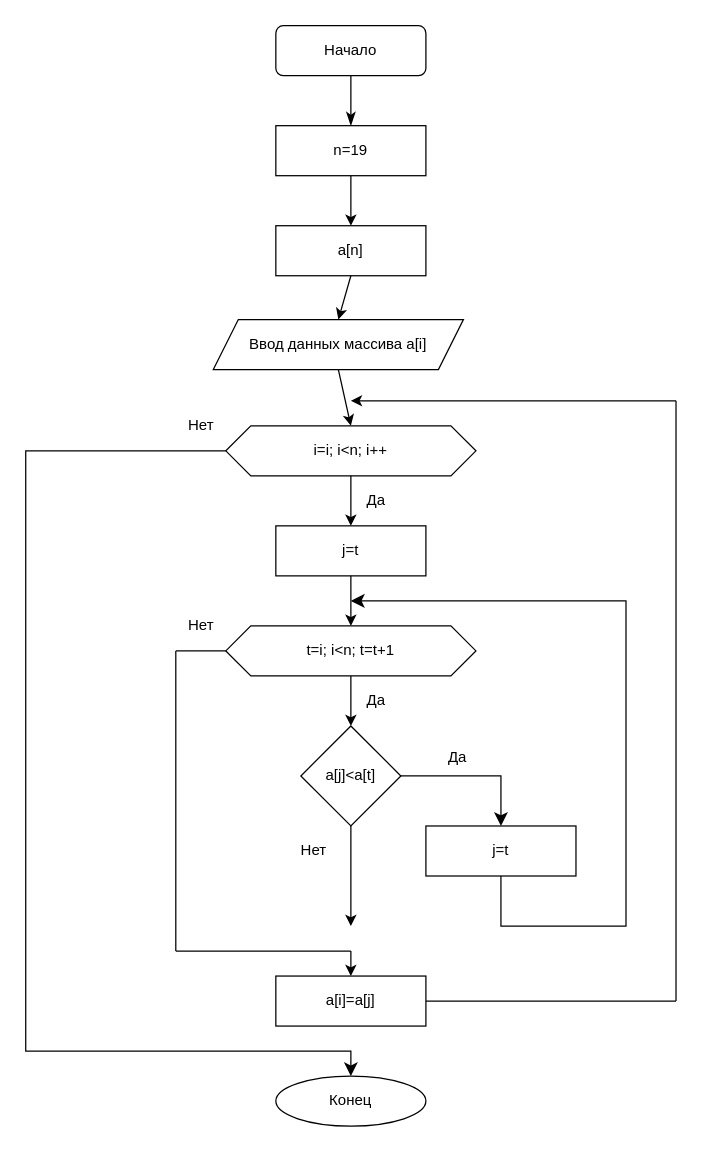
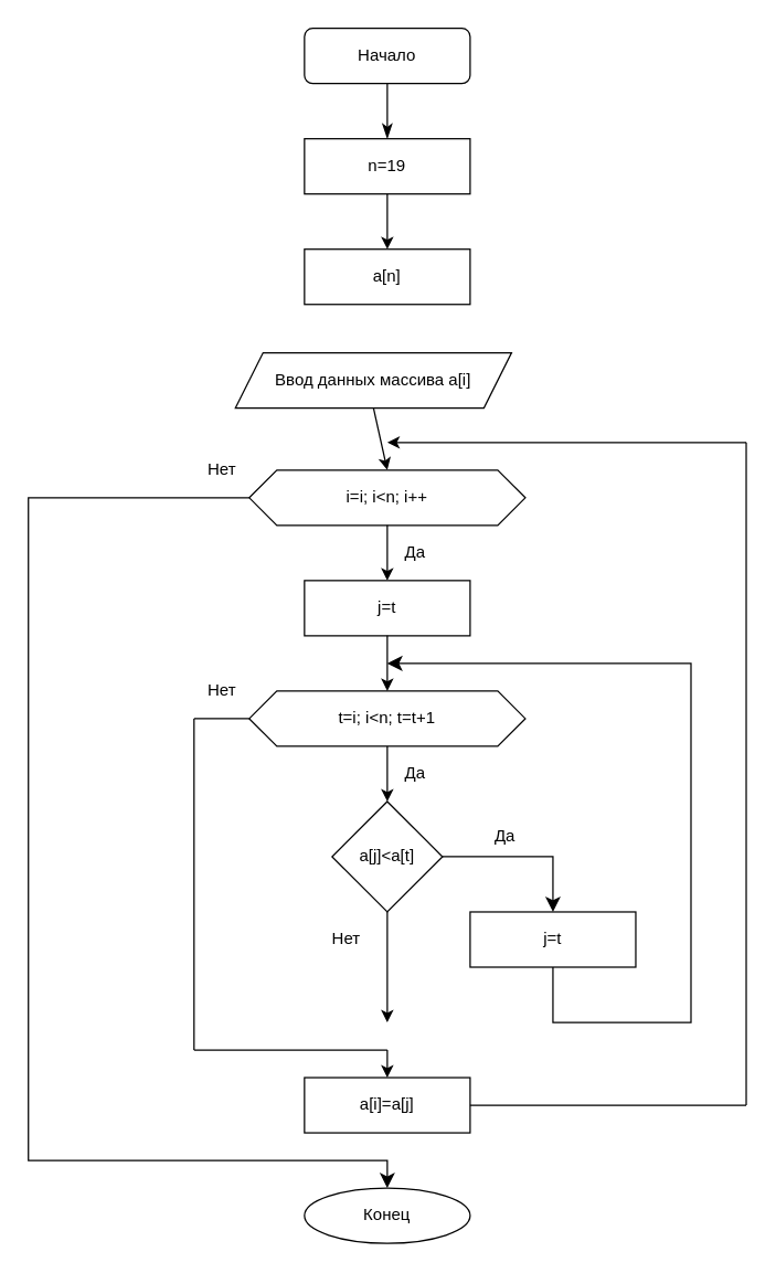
  <mxCell id="0" />
  <mxCell id="1" parent="0" />
  <mxCell id="2" value="" style="rounded=0;html=1;jettySize=auto;orthogonalLoop=1;fontSize=11;endArrow=classicThin;endFill=1;endSize=8;strokeWidth=1;shadow=0;labelBackgroundColor=none;" parent="1" source="3" edge="1"><mxGeometry relative="1" as="geometry"><mxPoint x="280" y="100" as="targetPoint" /></mxGeometry></mxCell>
  <mxCell id="3" value="Начало" style="rounded=1;whiteSpace=wrap;html=1;fontSize=12;glass=0;strokeWidth=1;shadow=0;" parent="1" vertex="1"><mxGeometry x="220" y="20" width="120" height="40" as="geometry" /></mxCell>
  <mxCell id="4" value="n=19" style="rounded=0;whiteSpace=wrap;html=1;" vertex="1" parent="1"><mxGeometry x="220" y="100" width="120" height="40" as="geometry" /></mxCell>
  <mxCell id="5" value="" style="endArrow=classic;html=1;rounded=0;exitX=0.5;exitY=1;exitDx=0;exitDy=0;" edge="1" parent="1" source="4"><mxGeometry width="50" height="50" relative="1" as="geometry"><mxPoint x="450" y="370" as="sourcePoint" /><mxPoint x="280" y="180" as="targetPoint" /></mxGeometry></mxCell>
  <mxCell id="6" value="a[n]" style="rounded=0;whiteSpace=wrap;html=1;" vertex="1" parent="1"><mxGeometry x="220" y="180" width="120" height="40" as="geometry" /></mxCell>
  <mxCell id="7" value="Ввод данных массива a[i]" style="shape=parallelogram;perimeter=parallelogramPerimeter;whiteSpace=wrap;html=1;fixedSize=1;" vertex="1" parent="1"><mxGeometry x="170" y="255" width="200" height="40" as="geometry" /></mxCell>
- <mxCell id="8" value="" style="endArrow=classic;html=1;rounded=0;exitX=0.5;exitY=1;exitDx=0;exitDy=0;entryX=0.5;entryY=0;entryDx=0;entryDy=0;" edge="1" parent="1" source="6" target="7"><mxGeometry width="50" height="50" relative="1" as="geometry"><mxPoint x="450" y="370" as="sourcePoint" /><mxPoint x="500" y="320" as="targetPoint" /></mxGeometry></mxCell>
  <mxCell id="9" value="" style="endArrow=classic;html=1;rounded=0;exitX=0.5;exitY=1;exitDx=0;exitDy=0;" edge="1" parent="1" source="7"><mxGeometry width="50" height="50" relative="1" as="geometry"><mxPoint x="450" y="370" as="sourcePoint" /><mxPoint x="280" y="340" as="targetPoint" /></mxGeometry></mxCell>
  <mxCell id="10" value="i=i; i&amp;lt;n; i++" style="shape=hexagon;perimeter=hexagonPerimeter2;whiteSpace=wrap;html=1;fixedSize=1;" vertex="1" parent="1"><mxGeometry x="180" y="340" width="200" height="40" as="geometry" /></mxCell>
  <mxCell id="11" value="" style="endArrow=classic;html=1;rounded=0;exitX=0.5;exitY=1;exitDx=0;exitDy=0;" edge="1" parent="1" source="10" target="12"><mxGeometry width="50" height="50" relative="1" as="geometry"><mxPoint x="280" y="390" as="sourcePoint" /><mxPoint x="280" y="420" as="targetPoint" /></mxGeometry></mxCell>
  <mxCell id="12" value="j=t" style="rounded=0;whiteSpace=wrap;html=1;" vertex="1" parent="1"><mxGeometry x="220" y="420" width="120" height="40" as="geometry" /></mxCell>
  <mxCell id="13" value="" style="endArrow=classic;html=1;rounded=0;exitX=0.5;exitY=1;exitDx=0;exitDy=0;" edge="1" parent="1" source="12"><mxGeometry width="50" height="50" relative="1" as="geometry"><mxPoint x="280" y="390" as="sourcePoint" /><mxPoint x="280" y="500" as="targetPoint" /></mxGeometry></mxCell>
  <mxCell id="14" value="t=i; i&amp;lt;n; t=t+1" style="shape=hexagon;perimeter=hexagonPerimeter2;whiteSpace=wrap;html=1;fixedSize=1;" vertex="1" parent="1"><mxGeometry x="180" y="500" width="200" height="40" as="geometry" /></mxCell>
  <mxCell id="15" value="" style="endArrow=classic;html=1;rounded=0;exitX=0.5;exitY=1;exitDx=0;exitDy=0;" edge="1" parent="1" source="14"><mxGeometry width="50" height="50" relative="1" as="geometry"><mxPoint x="280" y="560" as="sourcePoint" /><mxPoint x="280" y="580" as="targetPoint" /></mxGeometry></mxCell>
  <mxCell id="16" value="Да" style="text;html=1;align=center;verticalAlign=middle;resizable=0;points=[];autosize=1;strokeColor=none;fillColor=none;" vertex="1" parent="1"><mxGeometry x="280" y="545" width="40" height="30" as="geometry" /></mxCell>
  <mxCell id="17" value="a[j]&amp;lt;a[t]" style="rhombus;whiteSpace=wrap;html=1;" vertex="1" parent="1"><mxGeometry x="240" y="580" width="80" height="80" as="geometry" /></mxCell>
  <mxCell id="18" value="j=t" style="rounded=0;whiteSpace=wrap;html=1;" vertex="1" parent="1"><mxGeometry x="340" y="660" width="120" height="40" as="geometry" /></mxCell>
  <mxCell id="19" value="" style="edgeStyle=segmentEdgeStyle;endArrow=classic;html=1;curved=0;rounded=0;endSize=8;startSize=8;exitX=1;exitY=0.5;exitDx=0;exitDy=0;entryX=0.5;entryY=0;entryDx=0;entryDy=0;" edge="1" parent="1" source="17" target="18"><mxGeometry width="50" height="50" relative="1" as="geometry"><mxPoint x="280" y="560" as="sourcePoint" /><mxPoint x="330" y="510" as="targetPoint" /></mxGeometry></mxCell>
  <mxCell id="20" value="Да" style="text;html=1;align=center;verticalAlign=middle;resizable=0;points=[];autosize=1;strokeColor=none;fillColor=none;" vertex="1" parent="1"><mxGeometry x="345" y="590" width="40" height="30" as="geometry" /></mxCell>
  <mxCell id="21" value="" style="endArrow=classic;html=1;rounded=0;exitX=0.5;exitY=1;exitDx=0;exitDy=0;" edge="1" parent="1" source="17"><mxGeometry width="50" height="50" relative="1" as="geometry"><mxPoint x="280" y="640" as="sourcePoint" /><mxPoint x="280" y="740" as="targetPoint" /><Array as="points"><mxPoint x="280" y="700" /></Array></mxGeometry></mxCell>
  <mxCell id="22" value="a[i]=a[j]" style="rounded=0;whiteSpace=wrap;html=1;" vertex="1" parent="1"><mxGeometry x="220" y="780" width="120" height="40" as="geometry" /></mxCell>
  <mxCell id="23" value="" style="edgeStyle=segmentEdgeStyle;endArrow=classic;html=1;curved=0;rounded=0;endSize=8;startSize=8;exitX=0;exitY=0.5;exitDx=0;exitDy=0;" edge="1" parent="1" source="10"><mxGeometry width="50" height="50" relative="1" as="geometry"><mxPoint x="130" y="440" as="sourcePoint" /><mxPoint x="280" y="860" as="targetPoint" /><Array as="points"><mxPoint x="20" y="360" /><mxPoint x="20" y="840" /><mxPoint x="280" y="840" /></Array></mxGeometry></mxCell>
  <mxCell id="24" value="" style="edgeStyle=segmentEdgeStyle;endArrow=classic;html=1;curved=0;rounded=0;endSize=8;startSize=8;exitX=0.5;exitY=1;exitDx=0;exitDy=0;" edge="1" parent="1" source="18"><mxGeometry width="50" height="50" relative="1" as="geometry"><mxPoint x="280" y="640" as="sourcePoint" /><mxPoint x="280" y="480" as="targetPoint" /><Array as="points"><mxPoint x="400" y="740" /><mxPoint x="500" y="740" /><mxPoint x="500" y="480" /></Array></mxGeometry></mxCell>
  <mxCell id="25" value="Да" style="text;html=1;align=center;verticalAlign=middle;resizable=0;points=[];autosize=1;strokeColor=none;fillColor=none;" vertex="1" parent="1"><mxGeometry x="280" y="385" width="40" height="30" as="geometry" /></mxCell>
  <mxCell id="26" value="Нет" style="text;html=1;align=center;verticalAlign=middle;resizable=0;points=[];autosize=1;strokeColor=none;fillColor=none;" vertex="1" parent="1"><mxGeometry x="230" y="665" width="40" height="30" as="geometry" /></mxCell>
  <mxCell id="27" value="" style="endArrow=none;html=1;rounded=0;entryX=0;entryY=0.5;entryDx=0;entryDy=0;" edge="1" parent="1" target="14"><mxGeometry width="50" height="50" relative="1" as="geometry"><mxPoint x="140" y="520" as="sourcePoint" /><mxPoint x="330" y="760" as="targetPoint" /></mxGeometry></mxCell>
  <mxCell id="28" value="" style="endArrow=none;html=1;rounded=0;" edge="1" parent="1"><mxGeometry width="50" height="50" relative="1" as="geometry"><mxPoint x="140" y="760" as="sourcePoint" /><mxPoint x="140" y="520" as="targetPoint" /></mxGeometry></mxCell>
  <mxCell id="29" value="" style="endArrow=none;html=1;rounded=0;" edge="1" parent="1"><mxGeometry width="50" height="50" relative="1" as="geometry"><mxPoint x="280" y="760" as="sourcePoint" /><mxPoint x="140" y="760" as="targetPoint" /></mxGeometry></mxCell>
  <mxCell id="30" value="" style="endArrow=classic;html=1;rounded=0;entryX=0.5;entryY=0;entryDx=0;entryDy=0;" edge="1" parent="1" target="22"><mxGeometry width="50" height="50" relative="1" as="geometry"><mxPoint x="280" y="760" as="sourcePoint" /><mxPoint x="330" y="760" as="targetPoint" /></mxGeometry></mxCell>
  <mxCell id="31" value="Конец" style="ellipse;whiteSpace=wrap;html=1;" vertex="1" parent="1"><mxGeometry x="220" y="860" width="120" height="40" as="geometry" /></mxCell>
  <mxCell id="32" value="Нет" style="text;html=1;align=center;verticalAlign=middle;resizable=0;points=[];autosize=1;strokeColor=none;fillColor=none;" vertex="1" parent="1"><mxGeometry x="140" y="485" width="40" height="30" as="geometry" /></mxCell>
  <mxCell id="33" value="Нет" style="text;html=1;align=center;verticalAlign=middle;resizable=0;points=[];autosize=1;strokeColor=none;fillColor=none;" vertex="1" parent="1"><mxGeometry x="140" y="325" width="40" height="30" as="geometry" /></mxCell>
  <mxCell id="34" value="" style="endArrow=none;html=1;rounded=0;exitX=1;exitY=0.5;exitDx=0;exitDy=0;" edge="1" parent="1" source="22"><mxGeometry width="50" height="50" relative="1" as="geometry"><mxPoint x="280" y="730" as="sourcePoint" /><mxPoint x="540" y="800" as="targetPoint" /></mxGeometry></mxCell>
  <mxCell id="35" value="" style="endArrow=none;html=1;rounded=0;" edge="1" parent="1"><mxGeometry width="50" height="50" relative="1" as="geometry"><mxPoint x="540" y="800" as="sourcePoint" /><mxPoint x="540" y="320" as="targetPoint" /></mxGeometry></mxCell>
  <mxCell id="36" value="" style="endArrow=classic;html=1;rounded=0;" edge="1" parent="1"><mxGeometry width="50" height="50" relative="1" as="geometry"><mxPoint x="540" y="320" as="sourcePoint" /><mxPoint x="280" y="320" as="targetPoint" /></mxGeometry></mxCell>
